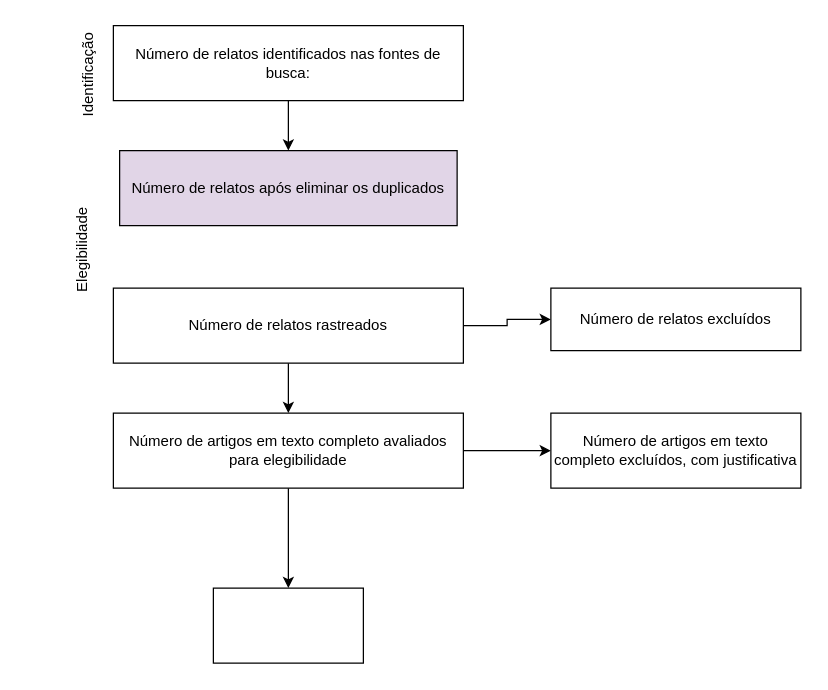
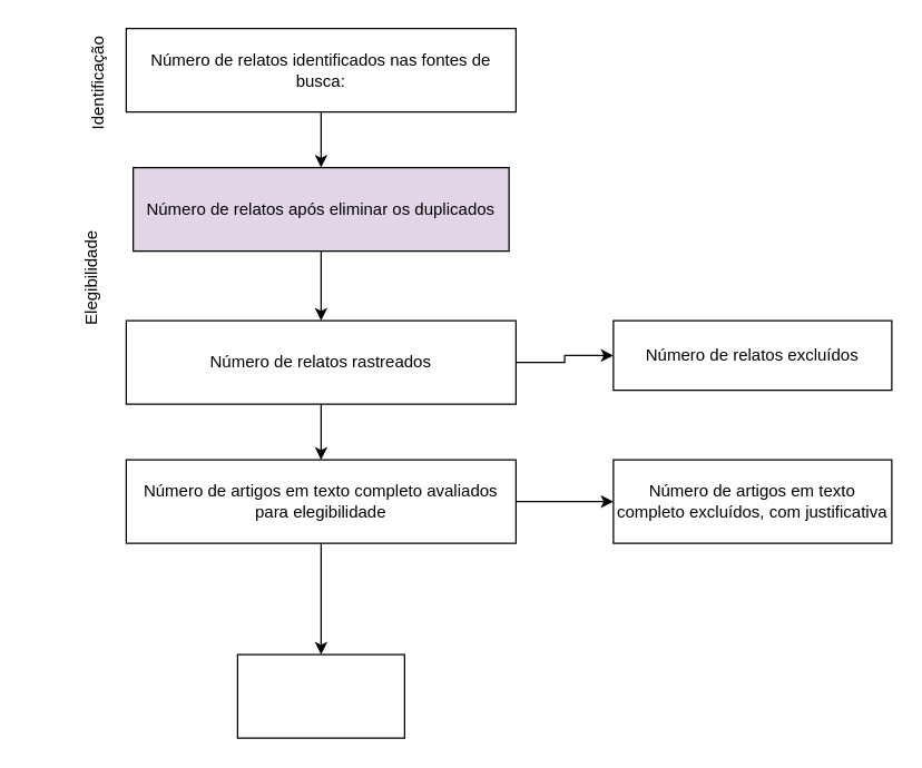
  <mxCell id="0" />
  <mxCell id="1" parent="0" />
  <mxCell id="2" value="" style="edgeStyle=orthogonalEdgeStyle;rounded=0;orthogonalLoop=1;jettySize=auto;html=1;" edge="1" parent="1" source="3" target="5"><mxGeometry relative="1" as="geometry" /></mxCell>
  <mxCell id="3" value="Número de relatos identificados nas fontes de busca: " style="rounded=0;whiteSpace=wrap;html=1;" vertex="1" parent="1"><mxGeometry x="90" y="20" width="280" height="60" as="geometry" /></mxCell>
+ <mxCell id="4" value="" style="edgeStyle=orthogonalEdgeStyle;rounded=0;orthogonalLoop=1;jettySize=auto;html=1;fontFamily=Helvetica;" edge="1" parent="1" source="5" target="10"><mxGeometry relative="1" as="geometry" /></mxCell>
  <mxCell id="5" value="Número de relatos após eliminar os duplicados" style="whiteSpace=wrap;html=1;rounded=0;fontFamily=Helvetica;fillColor=#e1d5e7;" vertex="1" parent="1"><mxGeometry x="95" y="120" width="270" height="60" as="geometry" /></mxCell>
  <mxCell id="6" value="Identificação" style="text;html=1;align=center;verticalAlign=middle;resizable=0;points=[];autosize=1;fontFamily=Helvetica;rotation=270;" vertex="1" parent="1"><mxGeometry x="30" y="50" width="80" height="20" as="geometry" /></mxCell>
  <mxCell id="7" style="edgeStyle=orthogonalEdgeStyle;rounded=0;orthogonalLoop=1;jettySize=auto;html=1;exitX=0.5;exitY=1;exitDx=0;exitDy=0;fontFamily=Helvetica;" edge="1" parent="1" source="5" target="5"><mxGeometry relative="1" as="geometry" /></mxCell>
  <mxCell id="8" value="" style="edgeStyle=orthogonalEdgeStyle;rounded=0;orthogonalLoop=1;jettySize=auto;html=1;fontFamily=Helvetica;" edge="1" parent="1" source="10" target="11"><mxGeometry relative="1" as="geometry" /></mxCell>
  <mxCell id="9" value="" style="edgeStyle=orthogonalEdgeStyle;rounded=0;orthogonalLoop=1;jettySize=auto;html=1;fontFamily=Helvetica;" edge="1" parent="1" source="10" target="15"><mxGeometry relative="1" as="geometry" /></mxCell>
  <mxCell id="10" value="Número de relatos rastreados" style="whiteSpace=wrap;html=1;rounded=0;" vertex="1" parent="1"><mxGeometry x="90" y="230" width="280" height="60" as="geometry" /></mxCell>
  <mxCell id="11" value="Número de relatos excluídos" style="whiteSpace=wrap;html=1;rounded=0;" vertex="1" parent="1"><mxGeometry x="440" y="230" width="200" height="50" as="geometry" /></mxCell>
  <mxCell id="12" value="Elegibilidade" style="text;html=1;align=center;verticalAlign=middle;resizable=0;points=[];autosize=1;fontFamily=Helvetica;rotation=270;" vertex="1" parent="1"><mxGeometry x="20" y="190" width="90" height="20" as="geometry" /></mxCell>
  <mxCell id="13" value="" style="edgeStyle=orthogonalEdgeStyle;rounded=0;orthogonalLoop=1;jettySize=auto;html=1;fontFamily=Helvetica;" edge="1" parent="1" source="15" target="16"><mxGeometry relative="1" as="geometry" /></mxCell>
  <mxCell id="14" value="" style="edgeStyle=orthogonalEdgeStyle;rounded=0;orthogonalLoop=1;jettySize=auto;html=1;fontFamily=Helvetica;" edge="1" parent="1" source="15" target="17"><mxGeometry relative="1" as="geometry" /></mxCell>
  <mxCell id="15" value="Número de artigos em texto completo avaliados para elegibilidade" style="whiteSpace=wrap;html=1;rounded=0;" vertex="1" parent="1"><mxGeometry x="90" y="330" width="280" height="60" as="geometry" /></mxCell>
  <mxCell id="16" value="Número de artigos em texto completo excluídos, com justificativa" style="whiteSpace=wrap;html=1;rounded=0;" vertex="1" parent="1"><mxGeometry x="440" y="330" width="200" height="60" as="geometry" /></mxCell>
  <mxCell id="17" value="" style="whiteSpace=wrap;html=1;rounded=0;" vertex="1" parent="1"><mxGeometry x="170" y="470" width="120" height="60" as="geometry" /></mxCell>
